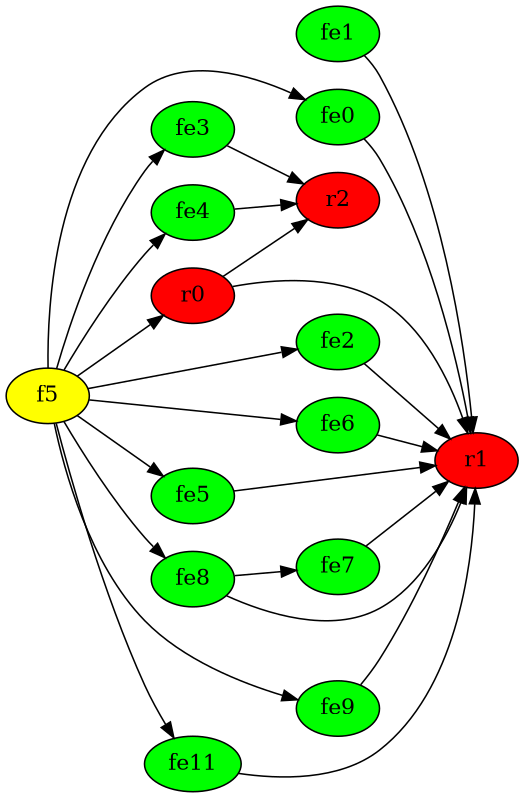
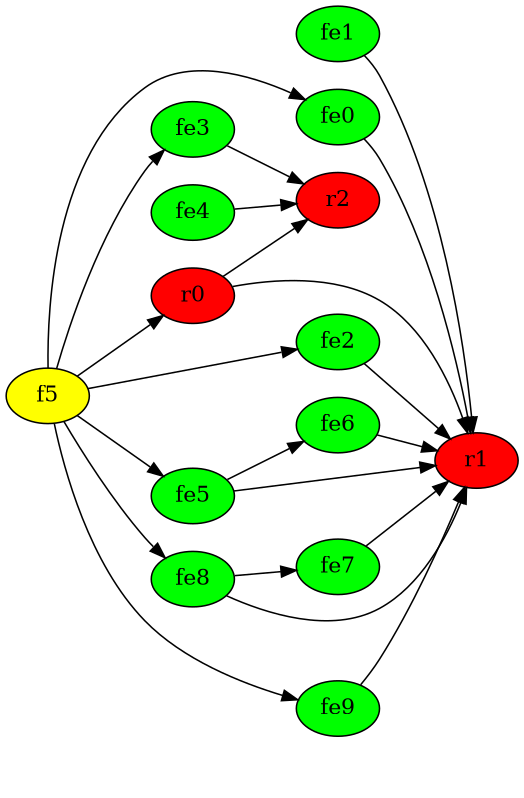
  digraph {
    rankdir=LR
    node [fillcolor=green style=filled]
    n1 [fillcolor=yellow label=f5]
    n2 [label=fe0]
    n3 [label=fe2]
    n4 [label=fe3]
    n5 [label=fe4]
    n6 [label=fe5]
    n7 [label=fe6]
    n8 [label=fe8]
    n9 [label=fe9]
-   n10 [label=fe11]
    n11 [fillcolor=red label=r0]
    n12 [fillcolor=red label=r1]
    n13 [label=fe1]
    n14 [fillcolor=red label=r2]
    n15 [label=fe7]
    n1 -> n2
    n1 -> n3
    n1 -> n4
-   n1 -> n5
    n1 -> n6
-   n1 -> n7
+   n6 -> n7
    n1 -> n8
    n1 -> n9
-   n1 -> n10
    n1 -> n11
    n2 -> n12
    n3 -> n12
    n4 -> n14
    n5 -> n14
    n6 -> n12
    n7 -> n12
    n8 -> n12
    n8 -> n15
    n9 -> n12
-   n10 -> n12
    n11 -> n12
    n11 -> n14
    n13 -> n12
    n15 -> n12
  }
